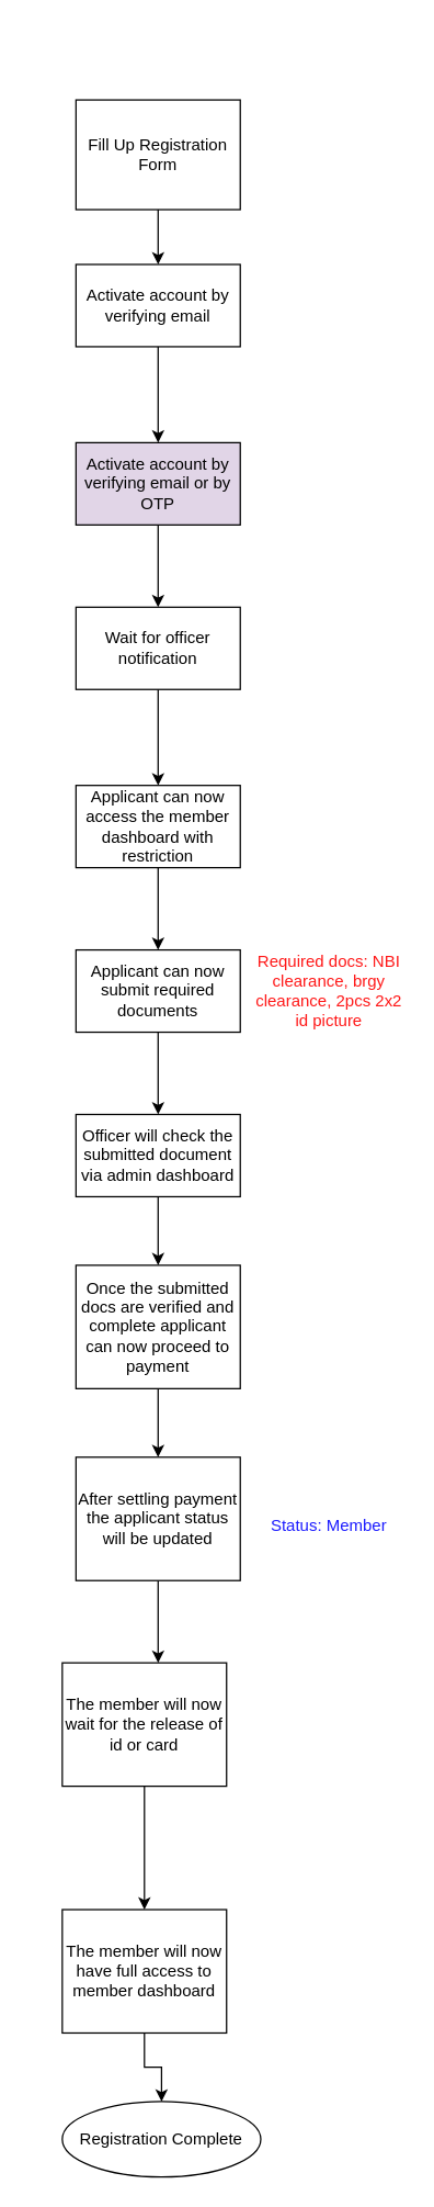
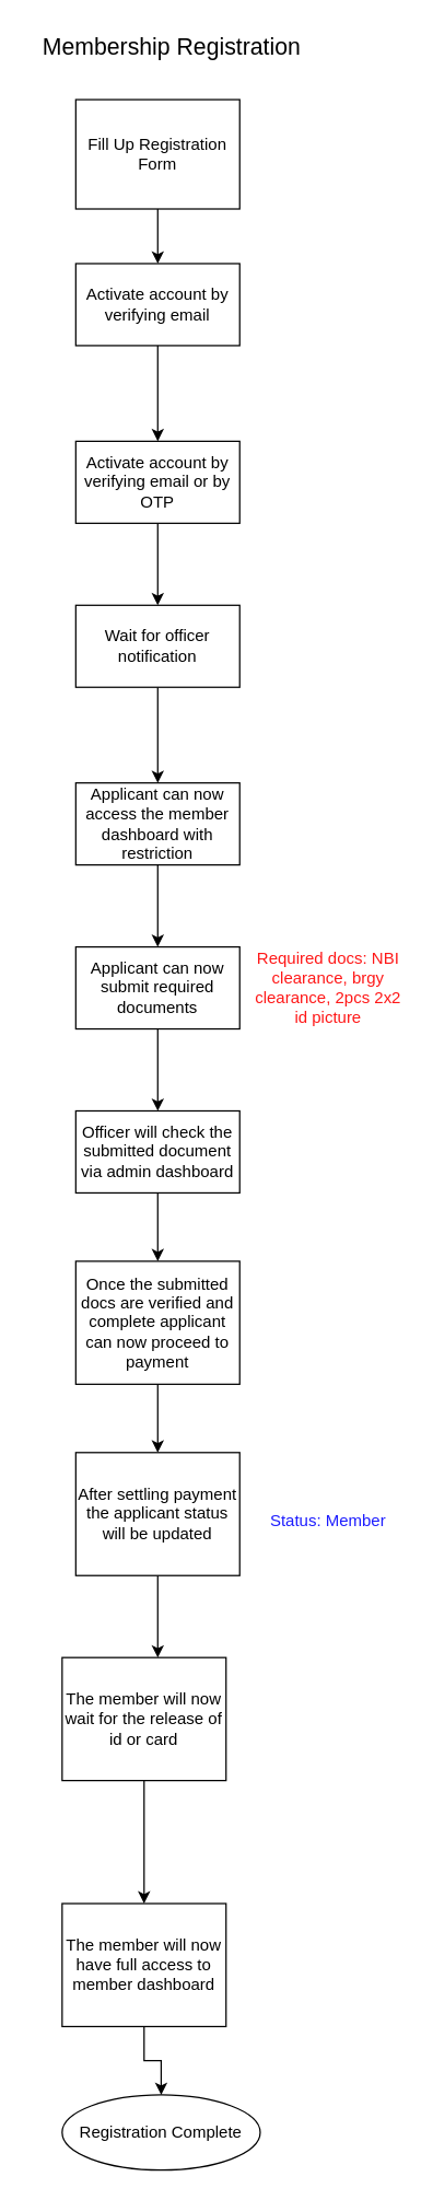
  <mxCell id="0" />
  <mxCell id="1" parent="0" />
+ <mxCell id="2" value="&lt;font style=&quot;font-size: 17px;&quot;&gt;Membership Registration&lt;/font&gt;" style="text;html=1;align=center;verticalAlign=middle;resizable=0;points=[];autosize=1;strokeColor=none;fillColor=none;" vertex="1" parent="1"><mxGeometry x="20" y="20" width="210" height="30" as="geometry" /></mxCell>
  <mxCell id="3" style="edgeStyle=orthogonalEdgeStyle;rounded=0;orthogonalLoop=1;jettySize=auto;html=1;" edge="1" parent="1" source="4"><mxGeometry relative="1" as="geometry"><mxPoint x="115" y="192" as="targetPoint" /></mxGeometry></mxCell>
  <mxCell id="4" value="Fill Up Registration Form" style="rounded=0;whiteSpace=wrap;html=1;" vertex="1" parent="1"><mxGeometry x="55" y="72" width="120" height="80" as="geometry" /></mxCell>
  <mxCell id="5" style="edgeStyle=orthogonalEdgeStyle;rounded=0;orthogonalLoop=1;jettySize=auto;html=1;" edge="1" parent="1" source="6"><mxGeometry relative="1" as="geometry"><mxPoint x="115" y="322" as="targetPoint" /></mxGeometry></mxCell>
  <mxCell id="6" value="Activate account by verifying email" style="rounded=0;whiteSpace=wrap;html=1;" vertex="1" parent="1"><mxGeometry x="55" y="192" width="120" height="60" as="geometry" /></mxCell>
  <mxCell id="7" style="edgeStyle=orthogonalEdgeStyle;rounded=0;orthogonalLoop=1;jettySize=auto;html=1;" edge="1" parent="1" source="8"><mxGeometry relative="1" as="geometry"><mxPoint x="115" y="442" as="targetPoint" /></mxGeometry></mxCell>
- <mxCell id="8" value="Activate account by verifying email or by OTP" style="rounded=0;whiteSpace=wrap;html=1;fillColor=#e1d5e7;" vertex="1" parent="1"><mxGeometry x="55" y="322" width="120" height="60" as="geometry" /></mxCell>
+ <mxCell id="8" value="Activate account by verifying email or by OTP" style="rounded=0;whiteSpace=wrap;html=1;" vertex="1" parent="1"><mxGeometry x="55" y="322" width="120" height="60" as="geometry" /></mxCell>
  <mxCell id="9" style="edgeStyle=orthogonalEdgeStyle;rounded=0;orthogonalLoop=1;jettySize=auto;html=1;" edge="1" parent="1" source="10"><mxGeometry relative="1" as="geometry"><mxPoint x="115" y="572" as="targetPoint" /></mxGeometry></mxCell>
  <mxCell id="10" value="Wait for officer notification" style="rounded=0;whiteSpace=wrap;html=1;" vertex="1" parent="1"><mxGeometry x="55" y="442" width="120" height="60" as="geometry" /></mxCell>
  <mxCell id="11" style="edgeStyle=orthogonalEdgeStyle;rounded=0;orthogonalLoop=1;jettySize=auto;html=1;" edge="1" parent="1" source="12"><mxGeometry relative="1" as="geometry"><mxPoint x="115" y="692" as="targetPoint" /></mxGeometry></mxCell>
  <mxCell id="12" value="Applicant can now access the member dashboard with restriction" style="rounded=0;whiteSpace=wrap;html=1;" vertex="1" parent="1"><mxGeometry x="55" y="572" width="120" height="60" as="geometry" /></mxCell>
  <mxCell id="13" style="edgeStyle=orthogonalEdgeStyle;rounded=0;orthogonalLoop=1;jettySize=auto;html=1;" edge="1" parent="1" source="14"><mxGeometry relative="1" as="geometry"><mxPoint x="115" y="812" as="targetPoint" /></mxGeometry></mxCell>
  <mxCell id="14" value="Applicant can now submit required documents" style="rounded=0;whiteSpace=wrap;html=1;" vertex="1" parent="1"><mxGeometry x="55" y="692" width="120" height="60" as="geometry" /></mxCell>
  <mxCell id="15" value="&lt;font color=&quot;#ff1717&quot;&gt;Required docs: NBI clearance, brgy clearance, 2pcs 2x2 id picture&lt;/font&gt;" style="text;html=1;strokeColor=none;fillColor=none;align=center;verticalAlign=middle;whiteSpace=wrap;rounded=0;" vertex="1" parent="1"><mxGeometry x="185" y="702" width="110" height="40" as="geometry" /></mxCell>
  <mxCell id="16" style="edgeStyle=orthogonalEdgeStyle;rounded=0;orthogonalLoop=1;jettySize=auto;html=1;" edge="1" parent="1" source="17"><mxGeometry relative="1" as="geometry"><mxPoint x="115" y="922" as="targetPoint" /></mxGeometry></mxCell>
  <mxCell id="17" value="Officer will check the submitted document via admin dashboard" style="rounded=0;whiteSpace=wrap;html=1;" vertex="1" parent="1"><mxGeometry x="55" y="812" width="120" height="60" as="geometry" /></mxCell>
  <mxCell id="18" style="edgeStyle=orthogonalEdgeStyle;rounded=0;orthogonalLoop=1;jettySize=auto;html=1;entryX=0.5;entryY=0;entryDx=0;entryDy=0;" edge="1" parent="1" source="19" target="21"><mxGeometry relative="1" as="geometry" /></mxCell>
  <mxCell id="19" value="Once the submitted docs are verified and complete applicant can now proceed to payment&lt;br&gt;" style="rounded=0;whiteSpace=wrap;html=1;" vertex="1" parent="1"><mxGeometry x="55" y="922" width="120" height="90" as="geometry" /></mxCell>
  <mxCell id="20" style="edgeStyle=orthogonalEdgeStyle;rounded=0;orthogonalLoop=1;jettySize=auto;html=1;" edge="1" parent="1" source="21"><mxGeometry relative="1" as="geometry"><mxPoint x="115" y="1212" as="targetPoint" /></mxGeometry></mxCell>
  <mxCell id="21" value="After settling payment the applicant status will be updated" style="rounded=0;whiteSpace=wrap;html=1;" vertex="1" parent="1"><mxGeometry x="55" y="1062" width="120" height="90" as="geometry" /></mxCell>
  <mxCell id="22" value="&lt;font color=&quot;#1c1cff&quot;&gt;Status: Member&lt;/font&gt;" style="text;html=1;strokeColor=none;fillColor=none;align=center;verticalAlign=middle;whiteSpace=wrap;rounded=0;" vertex="1" parent="1"><mxGeometry x="185" y="1092" width="110" height="40" as="geometry" /></mxCell>
  <mxCell id="23" style="edgeStyle=orthogonalEdgeStyle;rounded=0;orthogonalLoop=1;jettySize=auto;html=1;" edge="1" parent="1" source="24"><mxGeometry relative="1" as="geometry"><mxPoint x="105" y="1392" as="targetPoint" /></mxGeometry></mxCell>
  <mxCell id="24" value="The member will now wait for the release of id or card" style="rounded=0;whiteSpace=wrap;html=1;" vertex="1" parent="1"><mxGeometry x="45" y="1212" width="120" height="90" as="geometry" /></mxCell>
  <mxCell id="25" value="Registration Complete" style="ellipse;whiteSpace=wrap;html=1;" vertex="1" parent="1"><mxGeometry x="45" y="1532" width="145" height="55" as="geometry" /></mxCell>
  <mxCell id="26" style="edgeStyle=orthogonalEdgeStyle;rounded=0;orthogonalLoop=1;jettySize=auto;html=1;entryX=0.5;entryY=0;entryDx=0;entryDy=0;" edge="1" parent="1" source="27" target="25"><mxGeometry relative="1" as="geometry" /></mxCell>
  <mxCell id="27" value="The member will now have full access to member dashboard" style="rounded=0;whiteSpace=wrap;html=1;" vertex="1" parent="1"><mxGeometry x="45" y="1392" width="120" height="90" as="geometry" /></mxCell>
